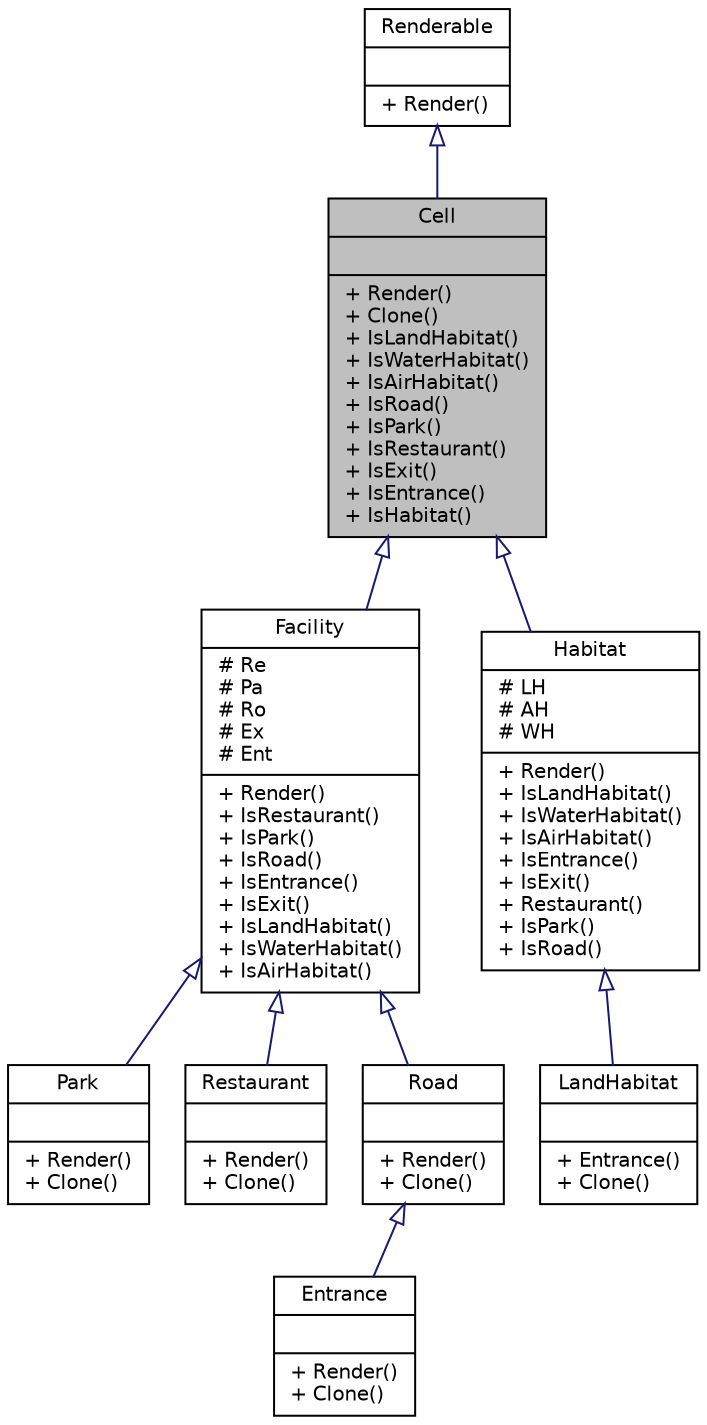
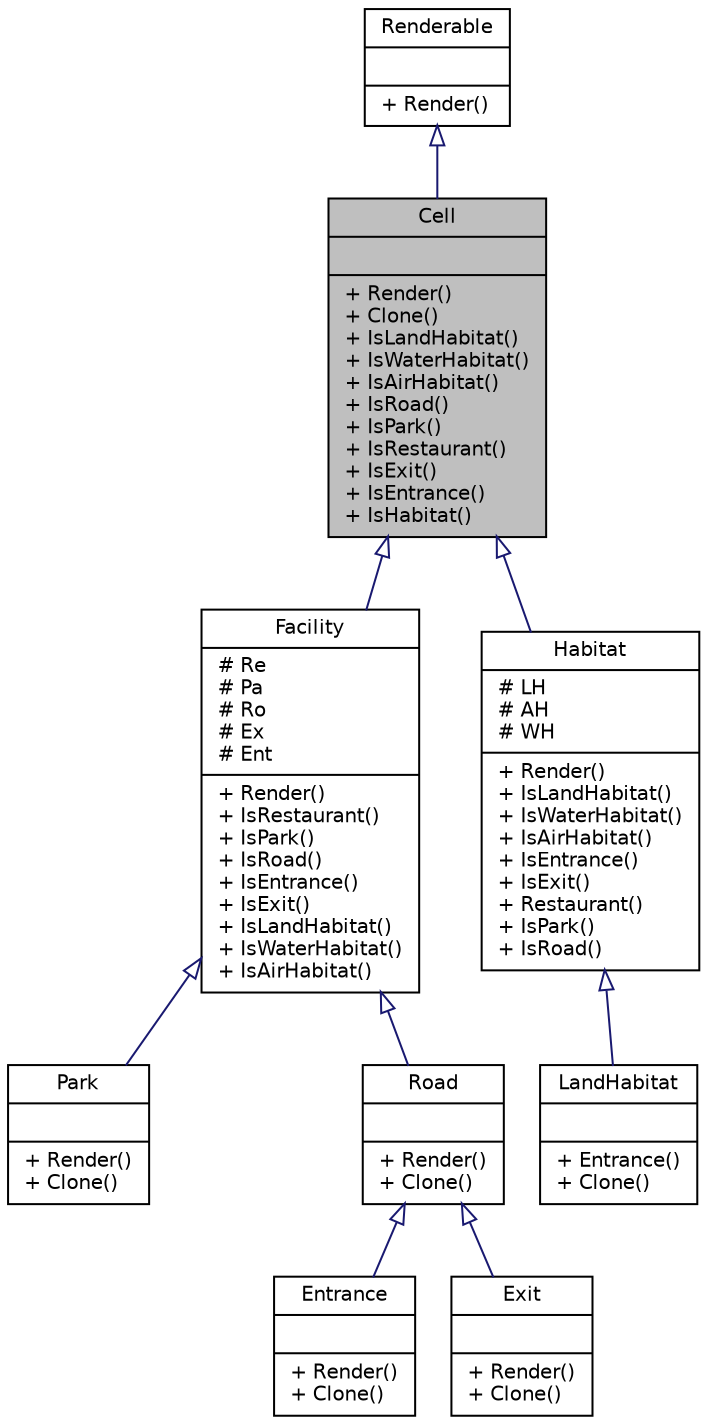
  digraph {
    node [color=black fillcolor=white fontname=Helvetica fontsize=10 shape=record style=filled]
    edge [arrowtail=onormal color=midnightblue dir=back fontname=Helvetica fontsize=10 labelfontname=Helvetica labelfontsize=10 style=solid]
    n1 [fillcolor=grey75 fontcolor=black height=0.2 label="{Cell\n||+ Render()\l+ Clone()\l+ IsLandHabitat()\l+ IsWaterHabitat()\l+ IsAirHabitat()\l+ IsRoad()\l+ IsPark()\l+ IsRestaurant()\l+ IsExit()\l+ IsEntrance()\l+ IsHabitat()\l}" width=0.4]
    n2 [height=0.2 label="{Facility\n|# Re\l# Pa\l# Ro\l# Ex\l# Ent\l|+ Render()\l+ IsRestaurant()\l+ IsPark()\l+ IsRoad()\l+ IsEntrance()\l+ IsExit()\l+ IsLandHabitat()\l+ IsWaterHabitat()\l+ IsAirHabitat()\l}" width=0.4]
    n3 [height=0.2 label="{Habitat\n|# LH\l# AH\l# WH\l|+ Render()\l+ IsLandHabitat()\l+ IsWaterHabitat()\l+ IsAirHabitat()\l+ IsEntrance()\l+ IsExit()\l+ Restaurant()\l+ IsPark()\l+ IsRoad()\l}" width=0.4]
    n4 [height=0.2 label="{Park\n||+ Render()\l+ Clone()\l}" width=0.4]
-   n5 [height=0.2 label="{Restaurant\n||+ Render()\l+ Clone()\l}" width=0.4]
    n6 [height=0.2 label="{Road\n||+ Render()\l+ Clone()\l}" width=0.4]
    n7 [height=0.2 label="{LandHabitat\n||+ Entrance()\l+ Clone()\l}" width=0.4]
    n8 [height=0.2 label="{Renderable\n||+ Render()\l}" width=0.4]
    n9 [height=0.2 label="{Entrance\n||+ Render()\l+ Clone()\l}" width=0.4]
+   n10 [height=0.2 label="{Exit\n||+ Render()\l+ Clone()\l}" width=0.4]
    n1 -> n2
    n1 -> n3
    n2 -> n4
-   n2 -> n5
    n2 -> n6
    n3 -> n7
    n6 -> n9
+   n6 -> n10
    n8 -> n1
  }
